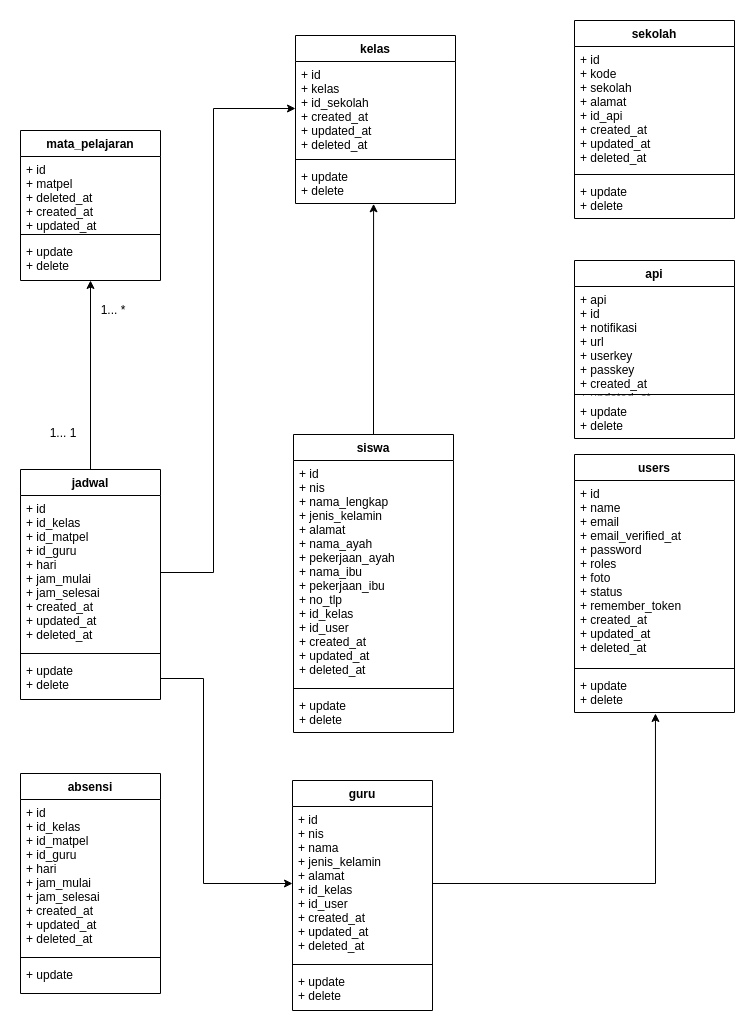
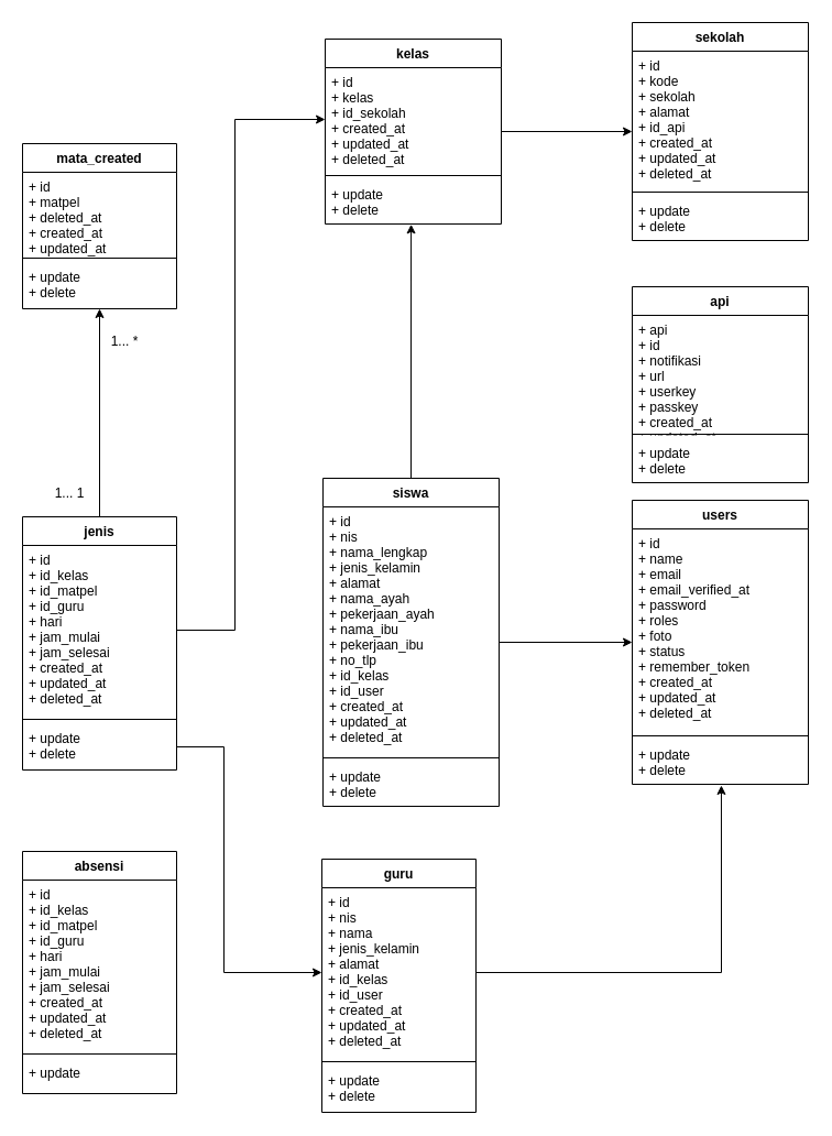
  <mxCell id="0" />
  <mxCell id="1" parent="0" />
  <mxCell id="2" value="" style="edgeStyle=orthogonalEdgeStyle;rounded=0;orthogonalLoop=1;jettySize=auto;html=1;" parent="1" source="4" target="28" edge="1"><mxGeometry relative="1" as="geometry" /></mxCell>
  <mxCell id="3" value="" style="edgeStyle=orthogonalEdgeStyle;rounded=0;orthogonalLoop=1;jettySize=auto;html=1;entryX=0;entryY=0.5;entryDx=0;entryDy=0;exitX=1;exitY=0.5;exitDx=0;exitDy=0;" parent="1" source="7" target="33" edge="1"><mxGeometry relative="1" as="geometry"><Array as="points"><mxPoint x="203" y="678" /><mxPoint x="203" y="883" /></Array></mxGeometry></mxCell>
- <mxCell id="4" value="jadwal" style="swimlane;fontStyle=1;align=center;verticalAlign=top;childLayout=stackLayout;horizontal=1;startSize=26;horizontalStack=0;resizeParent=1;resizeParentMax=0;resizeLast=0;collapsible=1;marginBottom=0;" parent="1" vertex="1"><mxGeometry x="20" y="469" width="140" height="230" as="geometry"><mxRectangle x="100" y="80" width="60" height="26" as="alternateBounds" /></mxGeometry></mxCell>
+ <mxCell id="4" value="jenis" style="swimlane;fontStyle=1;align=center;verticalAlign=top;childLayout=stackLayout;horizontal=1;startSize=26;horizontalStack=0;resizeParent=1;resizeParentMax=0;resizeLast=0;collapsible=1;marginBottom=0;" parent="1" vertex="1"><mxGeometry x="20" y="469" width="140" height="230" as="geometry"><mxRectangle x="100" y="80" width="60" height="26" as="alternateBounds" /></mxGeometry></mxCell>
  <mxCell id="5" value="+ id&#10;+ id_kelas&#10;+ id_matpel&#10;+ id_guru&#10;+ hari&#10;+ jam_mulai&#10;+ jam_selesai&#10;+ created_at&#10;+ updated_at&#10;+ deleted_at " style="text;strokeColor=none;fillColor=none;align=left;verticalAlign=top;spacingLeft=4;spacingRight=4;overflow=hidden;rotatable=0;points=[[0,0.5],[1,0.5]];portConstraint=eastwest;" parent="4" vertex="1"><mxGeometry y="26" width="140" height="154" as="geometry" /></mxCell>
  <mxCell id="6" value="" style="line;strokeWidth=1;fillColor=none;align=left;verticalAlign=middle;spacingTop=-1;spacingLeft=3;spacingRight=3;rotatable=0;labelPosition=right;points=[];portConstraint=eastwest;" parent="4" vertex="1"><mxGeometry y="180" width="140" height="8" as="geometry" /></mxCell>
  <mxCell id="7" value="+ update&#10;+ delete" style="text;strokeColor=none;fillColor=none;align=left;verticalAlign=top;spacingLeft=4;spacingRight=4;overflow=hidden;rotatable=0;points=[[0,0.5],[1,0.5]];portConstraint=eastwest;" parent="4" vertex="1"><mxGeometry y="188" width="140" height="42" as="geometry" /></mxCell>
+ <mxCell id="8" value="" style="edgeStyle=orthogonalEdgeStyle;rounded=0;orthogonalLoop=1;jettySize=auto;html=1;" parent="1" source="9" target="15" edge="1"><mxGeometry relative="1" as="geometry" /></mxCell>
  <mxCell id="9" value="siswa" style="swimlane;fontStyle=1;align=center;verticalAlign=top;childLayout=stackLayout;horizontal=1;startSize=26;horizontalStack=0;resizeParent=1;resizeParentMax=0;resizeLast=0;collapsible=1;marginBottom=0;" parent="1" vertex="1"><mxGeometry x="293" y="434" width="160" height="298" as="geometry" /></mxCell>
  <mxCell id="10" value="+ id&#10;+ nis&#10;+ nama_lengkap&#10;+ jenis_kelamin&#10;+ alamat&#10;+ nama_ayah&#10;+ pekerjaan_ayah&#10;+ nama_ibu&#10;+ pekerjaan_ibu&#10;+ no_tlp&#10;+ id_kelas&#10;+ id_user&#10;+ created_at&#10;+ updated_at&#10;+ deleted_at&#10;" style="text;strokeColor=none;fillColor=none;align=left;verticalAlign=top;spacingLeft=4;spacingRight=4;overflow=hidden;rotatable=0;points=[[0,0.5],[1,0.5]];portConstraint=eastwest;" parent="9" vertex="1"><mxGeometry y="26" width="160" height="224" as="geometry" /></mxCell>
  <mxCell id="11" value="" style="line;strokeWidth=1;fillColor=none;align=left;verticalAlign=middle;spacingTop=-1;spacingLeft=3;spacingRight=3;rotatable=0;labelPosition=right;points=[];portConstraint=eastwest;" parent="9" vertex="1"><mxGeometry y="250" width="160" height="8" as="geometry" /></mxCell>
  <mxCell id="12" value="+ update&#10;+ delete" style="text;strokeColor=none;fillColor=none;align=left;verticalAlign=top;spacingLeft=4;spacingRight=4;overflow=hidden;rotatable=0;points=[[0,0.5],[1,0.5]];portConstraint=eastwest;" parent="9" vertex="1"><mxGeometry y="258" width="160" height="40" as="geometry" /></mxCell>
- <mxCell id="13" value="1... 1" style="text;html=1;strokeColor=none;fillColor=none;align=center;verticalAlign=middle;whiteSpace=wrap;rounded=0;" parent="1" vertex="1"><mxGeometry x="33" y="418" width="60" height="30" as="geometry" /></mxCell>
+ <mxCell id="13" value="1... 1" style="text;html=1;strokeColor=none;fillColor=none;align=center;verticalAlign=middle;whiteSpace=wrap;rounded=0;" parent="1" vertex="1"><mxGeometry x="33" y="433" width="60" height="30" as="geometry" /></mxCell>
  <mxCell id="14" value="1... *" style="text;html=1;strokeColor=none;fillColor=none;align=center;verticalAlign=middle;whiteSpace=wrap;rounded=0;" parent="1" vertex="1"><mxGeometry x="83" y="295" width="60" height="30" as="geometry" /></mxCell>
  <mxCell id="15" value="users" style="swimlane;fontStyle=1;align=center;verticalAlign=top;childLayout=stackLayout;horizontal=1;startSize=26;horizontalStack=0;resizeParent=1;resizeParentMax=0;resizeLast=0;collapsible=1;marginBottom=0;" parent="1" vertex="1"><mxGeometry x="574" y="454" width="160" height="258" as="geometry" /></mxCell>
  <mxCell id="16" value="+ id&#10;+ name&#10;+ email&#10;+ email_verified_at&#10;+ password&#10;+ roles&#10;+ foto&#10;+ status&#10;+ remember_token&#10;+ created_at&#10;+ updated_at&#10;+ deleted_at&#10;" style="text;strokeColor=none;fillColor=none;align=left;verticalAlign=top;spacingLeft=4;spacingRight=4;overflow=hidden;rotatable=0;points=[[0,0.5],[1,0.5]];portConstraint=eastwest;" parent="15" vertex="1"><mxGeometry y="26" width="160" height="184" as="geometry" /></mxCell>
  <mxCell id="17" value="" style="line;strokeWidth=1;fillColor=none;align=left;verticalAlign=middle;spacingTop=-1;spacingLeft=3;spacingRight=3;rotatable=0;labelPosition=right;points=[];portConstraint=eastwest;" parent="15" vertex="1"><mxGeometry y="210" width="160" height="8" as="geometry" /></mxCell>
  <mxCell id="18" value="+ update&#10;+ delete" style="text;strokeColor=none;fillColor=none;align=left;verticalAlign=top;spacingLeft=4;spacingRight=4;overflow=hidden;rotatable=0;points=[[0,0.5],[1,0.5]];portConstraint=eastwest;" parent="15" vertex="1"><mxGeometry y="218" width="160" height="40" as="geometry" /></mxCell>
+ <mxCell id="19" value="" style="edgeStyle=orthogonalEdgeStyle;rounded=0;orthogonalLoop=1;jettySize=auto;html=1;" parent="1" source="20" target="36" edge="1"><mxGeometry relative="1" as="geometry" /></mxCell>
  <mxCell id="20" value="kelas" style="swimlane;fontStyle=1;align=center;verticalAlign=top;childLayout=stackLayout;horizontal=1;startSize=26;horizontalStack=0;resizeParent=1;resizeParentMax=0;resizeLast=0;collapsible=1;marginBottom=0;" parent="1" vertex="1"><mxGeometry x="295" y="35" width="160" height="168" as="geometry" /></mxCell>
  <mxCell id="21" value="+ id&#10;+ kelas&#10;+ id_sekolah&#10;+ created_at&#10;+ updated_at&#10;+ deleted_at&#10;" style="text;strokeColor=none;fillColor=none;align=left;verticalAlign=top;spacingLeft=4;spacingRight=4;overflow=hidden;rotatable=0;points=[[0,0.5],[1,0.5]];portConstraint=eastwest;" parent="20" vertex="1"><mxGeometry y="26" width="160" height="94" as="geometry" /></mxCell>
  <mxCell id="22" value="" style="line;strokeWidth=1;fillColor=none;align=left;verticalAlign=middle;spacingTop=-1;spacingLeft=3;spacingRight=3;rotatable=0;labelPosition=right;points=[];portConstraint=eastwest;" parent="20" vertex="1"><mxGeometry y="120" width="160" height="8" as="geometry" /></mxCell>
  <mxCell id="23" value="+ update&#10;+ delete" style="text;strokeColor=none;fillColor=none;align=left;verticalAlign=top;spacingLeft=4;spacingRight=4;overflow=hidden;rotatable=0;points=[[0,0.5],[1,0.5]];portConstraint=eastwest;" parent="20" vertex="1"><mxGeometry y="128" width="160" height="40" as="geometry" /></mxCell>
  <mxCell id="24" value="absensi" style="swimlane;fontStyle=1;align=center;verticalAlign=top;childLayout=stackLayout;horizontal=1;startSize=26;horizontalStack=0;resizeParent=1;resizeParentMax=0;resizeLast=0;collapsible=1;marginBottom=0;" parent="1" vertex="1"><mxGeometry x="20" y="773" width="140" height="220" as="geometry"><mxRectangle x="100" y="80" width="60" height="26" as="alternateBounds" /></mxGeometry></mxCell>
  <mxCell id="25" value="+ id&#10;+ id_kelas&#10;+ id_matpel&#10;+ id_guru&#10;+ hari&#10;+ jam_mulai&#10;+ jam_selesai&#10;+ created_at&#10;+ updated_at&#10;+ deleted_at " style="text;strokeColor=none;fillColor=none;align=left;verticalAlign=top;spacingLeft=4;spacingRight=4;overflow=hidden;rotatable=0;points=[[0,0.5],[1,0.5]];portConstraint=eastwest;" parent="24" vertex="1"><mxGeometry y="26" width="140" height="154" as="geometry" /></mxCell>
  <mxCell id="26" value="" style="line;strokeWidth=1;fillColor=none;align=left;verticalAlign=middle;spacingTop=-1;spacingLeft=3;spacingRight=3;rotatable=0;labelPosition=right;points=[];portConstraint=eastwest;" parent="24" vertex="1"><mxGeometry y="180" width="140" height="8" as="geometry" /></mxCell>
  <mxCell id="27" value="+ update" style="text;strokeColor=none;fillColor=none;align=left;verticalAlign=top;spacingLeft=4;spacingRight=4;overflow=hidden;rotatable=0;points=[[0,0.5],[1,0.5]];portConstraint=eastwest;" parent="24" vertex="1"><mxGeometry y="188" width="140" height="32" as="geometry" /></mxCell>
- <mxCell id="28" value="mata_pelajaran" style="swimlane;fontStyle=1;align=center;verticalAlign=top;childLayout=stackLayout;horizontal=1;startSize=26;horizontalStack=0;resizeParent=1;resizeParentMax=0;resizeLast=0;collapsible=1;marginBottom=0;" parent="1" vertex="1"><mxGeometry x="20" y="130" width="140" height="150" as="geometry"><mxRectangle x="100" y="80" width="60" height="26" as="alternateBounds" /></mxGeometry></mxCell>
+ <mxCell id="28" value="mata_created" style="swimlane;fontStyle=1;align=center;verticalAlign=top;childLayout=stackLayout;horizontal=1;startSize=26;horizontalStack=0;resizeParent=1;resizeParentMax=0;resizeLast=0;collapsible=1;marginBottom=0;" parent="1" vertex="1"><mxGeometry x="20" y="130" width="140" height="150" as="geometry"><mxRectangle x="100" y="80" width="60" height="26" as="alternateBounds" /></mxGeometry></mxCell>
  <mxCell id="29" value="+ id&#10;+ matpel&#10;+ deleted_at&#10;+ created_at&#10;+ updated_at&#10;" style="text;strokeColor=none;fillColor=none;align=left;verticalAlign=top;spacingLeft=4;spacingRight=4;overflow=hidden;rotatable=0;points=[[0,0.5],[1,0.5]];portConstraint=eastwest;" parent="28" vertex="1"><mxGeometry y="26" width="140" height="74" as="geometry" /></mxCell>
  <mxCell id="30" value="" style="line;strokeWidth=1;fillColor=none;align=left;verticalAlign=middle;spacingTop=-1;spacingLeft=3;spacingRight=3;rotatable=0;labelPosition=right;points=[];portConstraint=eastwest;" parent="28" vertex="1"><mxGeometry y="100" width="140" height="8" as="geometry" /></mxCell>
  <mxCell id="31" value="+ update&#10;+ delete" style="text;strokeColor=none;fillColor=none;align=left;verticalAlign=top;spacingLeft=4;spacingRight=4;overflow=hidden;rotatable=0;points=[[0,0.5],[1,0.5]];portConstraint=eastwest;" parent="28" vertex="1"><mxGeometry y="108" width="140" height="42" as="geometry" /></mxCell>
  <mxCell id="32" value="guru" style="swimlane;fontStyle=1;align=center;verticalAlign=top;childLayout=stackLayout;horizontal=1;startSize=26;horizontalStack=0;resizeParent=1;resizeParentMax=0;resizeLast=0;collapsible=1;marginBottom=0;" parent="1" vertex="1"><mxGeometry x="292" y="780" width="140" height="230" as="geometry"><mxRectangle x="100" y="80" width="60" height="26" as="alternateBounds" /></mxGeometry></mxCell>
  <mxCell id="33" value="+ id&#10;+ nis&#10;+ nama&#10;+ jenis_kelamin&#10;+ alamat&#10;+ id_kelas&#10;+ id_user&#10;+ created_at&#10;+ updated_at&#10;+ deleted_at&#10;" style="text;strokeColor=none;fillColor=none;align=left;verticalAlign=top;spacingLeft=4;spacingRight=4;overflow=hidden;rotatable=0;points=[[0,0.5],[1,0.5]];portConstraint=eastwest;" parent="32" vertex="1"><mxGeometry y="26" width="140" height="154" as="geometry" /></mxCell>
  <mxCell id="34" value="" style="line;strokeWidth=1;fillColor=none;align=left;verticalAlign=middle;spacingTop=-1;spacingLeft=3;spacingRight=3;rotatable=0;labelPosition=right;points=[];portConstraint=eastwest;" parent="32" vertex="1"><mxGeometry y="180" width="140" height="8" as="geometry" /></mxCell>
  <mxCell id="35" value="+ update&#10;+ delete" style="text;strokeColor=none;fillColor=none;align=left;verticalAlign=top;spacingLeft=4;spacingRight=4;overflow=hidden;rotatable=0;points=[[0,0.5],[1,0.5]];portConstraint=eastwest;" parent="32" vertex="1"><mxGeometry y="188" width="140" height="42" as="geometry" /></mxCell>
  <mxCell id="36" value="sekolah" style="swimlane;fontStyle=1;align=center;verticalAlign=top;childLayout=stackLayout;horizontal=1;startSize=26;horizontalStack=0;resizeParent=1;resizeParentMax=0;resizeLast=0;collapsible=1;marginBottom=0;" parent="1" vertex="1"><mxGeometry x="574" width="160" height="198" as="geometry" y="20" /></mxCell>
  <mxCell id="37" value="+ id&#10;+ kode&#10;+ sekolah&#10;+ alamat&#10;+ id_api&#10;+ created_at&#10;+ updated_at&#10;+ deleted_at&#10;" style="text;strokeColor=none;fillColor=none;align=left;verticalAlign=top;spacingLeft=4;spacingRight=4;overflow=hidden;rotatable=0;points=[[0,0.5],[1,0.5]];portConstraint=eastwest;" parent="36" vertex="1"><mxGeometry y="26" width="160" height="124" as="geometry" /></mxCell>
  <mxCell id="38" value="" style="line;strokeWidth=1;fillColor=none;align=left;verticalAlign=middle;spacingTop=-1;spacingLeft=3;spacingRight=3;rotatable=0;labelPosition=right;points=[];portConstraint=eastwest;" parent="36" vertex="1"><mxGeometry y="150" width="160" height="8" as="geometry" /></mxCell>
  <mxCell id="39" value="+ update&#10;+ delete" style="text;strokeColor=none;fillColor=none;align=left;verticalAlign=top;spacingLeft=4;spacingRight=4;overflow=hidden;rotatable=0;points=[[0,0.5],[1,0.5]];portConstraint=eastwest;" parent="36" vertex="1"><mxGeometry y="158" width="160" height="40" as="geometry" /></mxCell>
  <mxCell id="40" value="api" style="swimlane;fontStyle=1;align=center;verticalAlign=top;childLayout=stackLayout;horizontal=1;startSize=26;horizontalStack=0;resizeParent=1;resizeParentMax=0;resizeLast=0;collapsible=1;marginBottom=0;" parent="1" vertex="1"><mxGeometry x="574" y="260" width="160" height="178" as="geometry" /></mxCell>
  <mxCell id="41" value="+ api&#10;+ id&#10;+ notifikasi&#10;+ url&#10;+ userkey&#10;+ passkey&#10;+ created_at&#10;+ updated_at" style="text;strokeColor=none;fillColor=none;align=left;verticalAlign=top;spacingLeft=4;spacingRight=4;overflow=hidden;rotatable=0;points=[[0,0.5],[1,0.5]];portConstraint=eastwest;" parent="40" vertex="1"><mxGeometry y="26" width="160" height="104" as="geometry" /></mxCell>
  <mxCell id="42" value="" style="line;strokeWidth=1;fillColor=none;align=left;verticalAlign=middle;spacingTop=-1;spacingLeft=3;spacingRight=3;rotatable=0;labelPosition=right;points=[];portConstraint=eastwest;" parent="40" vertex="1"><mxGeometry y="130" width="160" height="8" as="geometry" /></mxCell>
  <mxCell id="43" value="+ update&#10;+ delete" style="text;strokeColor=none;fillColor=none;align=left;verticalAlign=top;spacingLeft=4;spacingRight=4;overflow=hidden;rotatable=0;points=[[0,0.5],[1,0.5]];portConstraint=eastwest;" parent="40" vertex="1"><mxGeometry y="138" width="160" height="40" as="geometry" /></mxCell>
  <mxCell id="44" value="" style="edgeStyle=orthogonalEdgeStyle;rounded=0;orthogonalLoop=1;jettySize=auto;html=1;entryX=0;entryY=0.5;entryDx=0;entryDy=0;exitX=1;exitY=0.5;exitDx=0;exitDy=0;" parent="1" source="5" target="21" edge="1"><mxGeometry relative="1" as="geometry"><mxPoint x="100" y="473" as="sourcePoint" /><mxPoint x="100" y="393" as="targetPoint" /><Array as="points"><mxPoint x="213" y="572" /><mxPoint x="213" y="108" /></Array></mxGeometry></mxCell>
  <mxCell id="45" value="" style="edgeStyle=orthogonalEdgeStyle;rounded=0;orthogonalLoop=1;jettySize=auto;html=1;exitX=1;exitY=0.5;exitDx=0;exitDy=0;entryX=0.506;entryY=1.025;entryDx=0;entryDy=0;entryPerimeter=0;" edge="1" parent="1" source="33" target="18"><mxGeometry relative="1" as="geometry"><mxPoint x="462" y="593" as="sourcePoint" /><mxPoint x="584" y="593" as="targetPoint" /></mxGeometry></mxCell>
  <mxCell id="46" style="edgeStyle=orthogonalEdgeStyle;rounded=0;orthogonalLoop=1;jettySize=auto;html=1;exitX=0.5;exitY=0;exitDx=0;exitDy=0;entryX=0.488;entryY=1.008;entryDx=0;entryDy=0;entryPerimeter=0;" edge="1" parent="1" source="9" target="23"><mxGeometry relative="1" as="geometry"><Array as="points" /></mxGeometry></mxCell>
